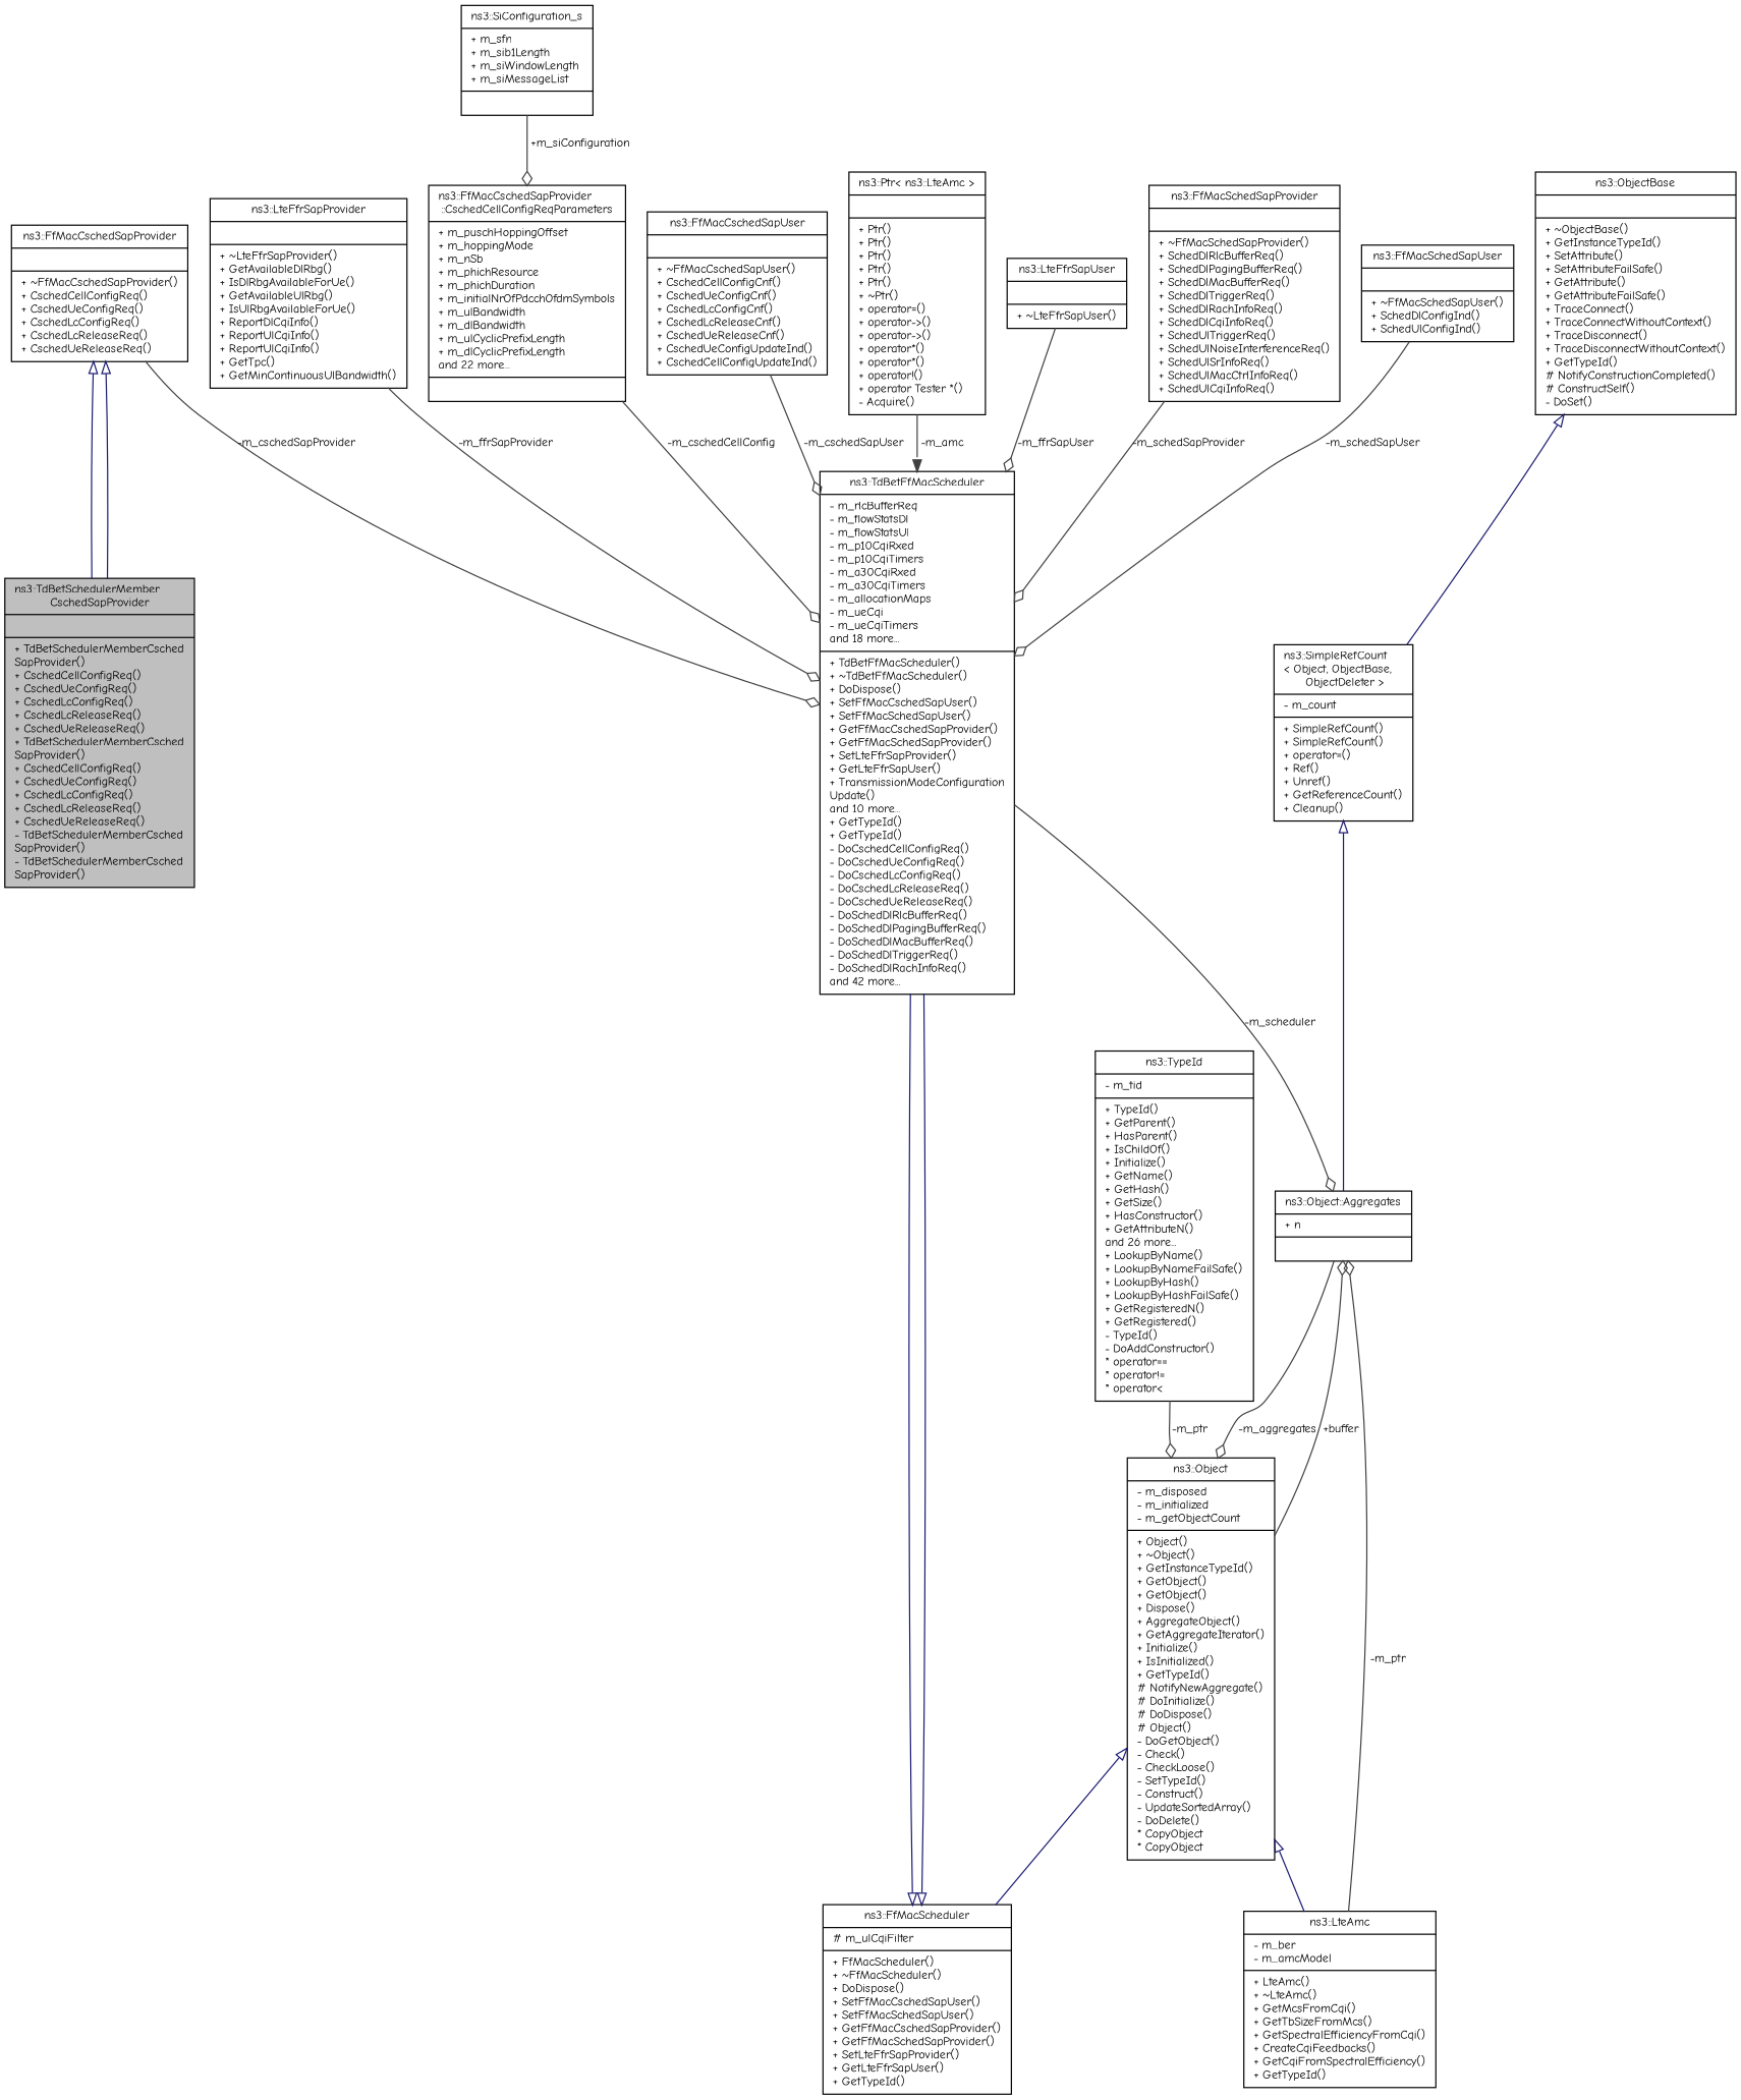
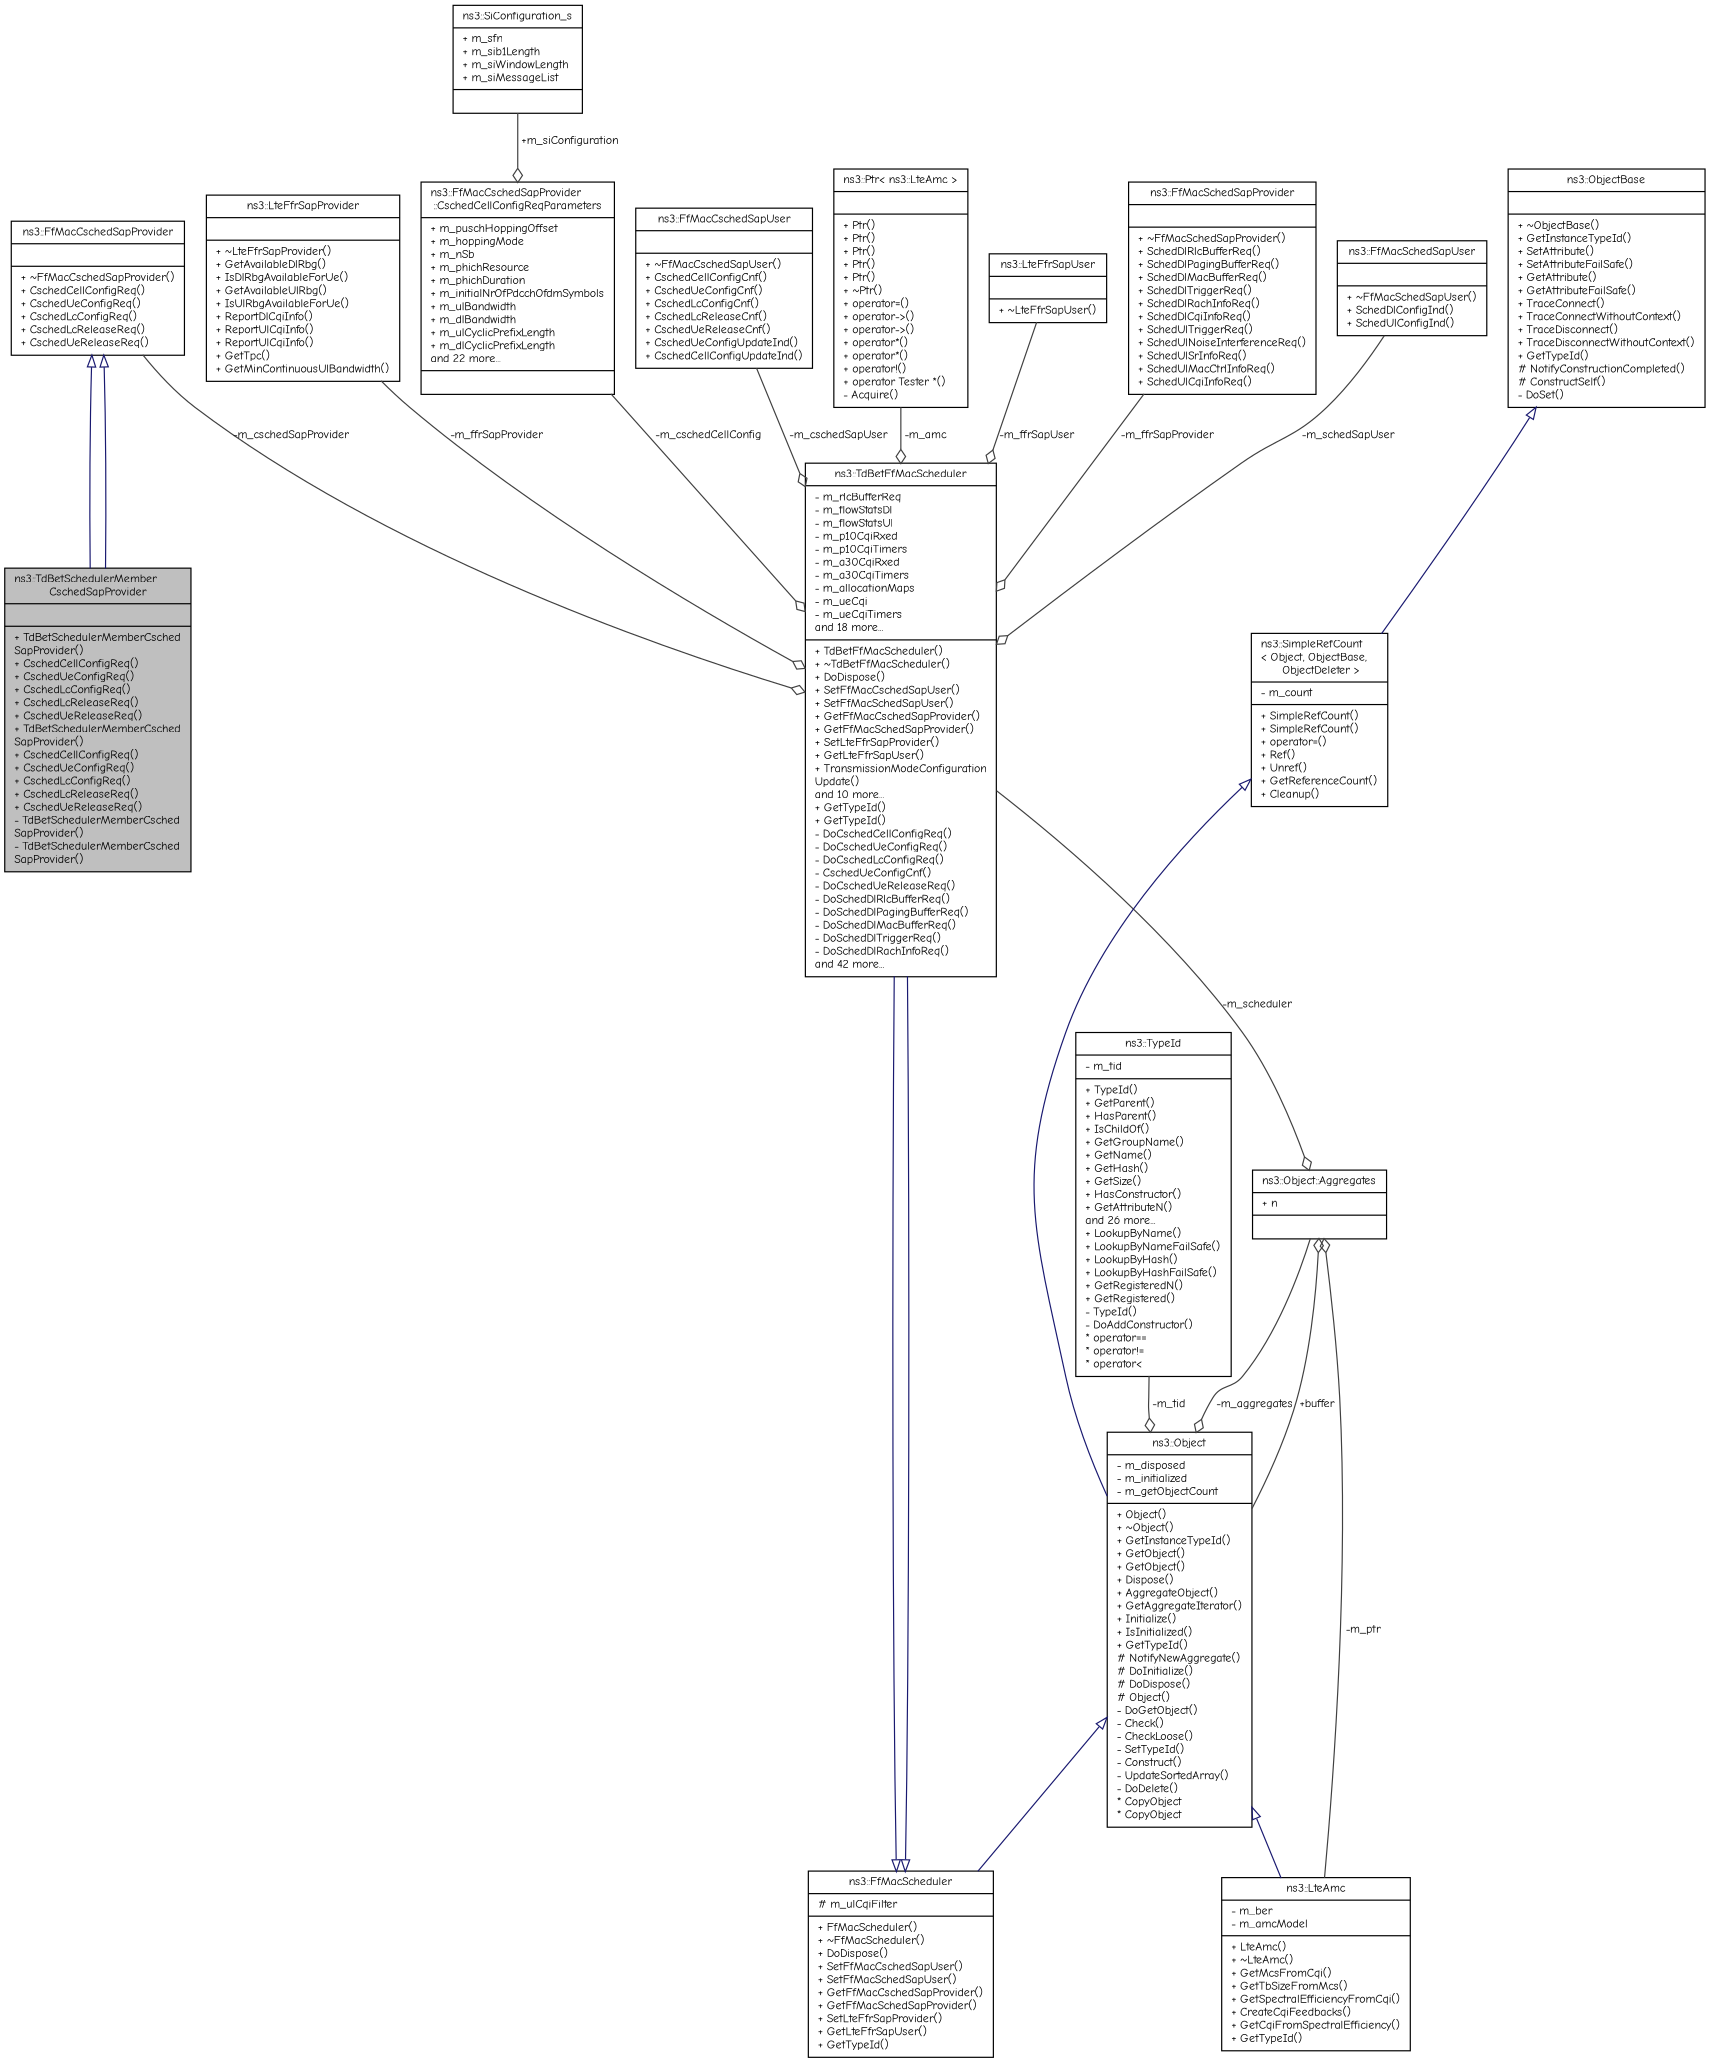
  digraph {
    fontname="Comic Neue"
    node [color=black fillcolor=white fontname="Comic Neue" fontsize=10 shape=record style=filled]
    edge [color=grey25 fontname="Comic Neue" fontsize=10 labelfontname=Helvetica labelfontsize=10 style=solid arrowhead=odiamond]
    n1 [fillcolor=grey75 fontcolor=black height=0.2 label="{ns3::TdBetSchedulerMember\lCschedSapProvider\n||+ TdBetSchedulerMemberCsched\lSapProvider()\l+ CschedCellConfigReq()\l+ CschedUeConfigReq()\l+ CschedLcConfigReq()\l+ CschedLcReleaseReq()\l+ CschedUeReleaseReq()\l+ TdBetSchedulerMemberCsched\lSapProvider()\l+ CschedCellConfigReq()\l+ CschedUeConfigReq()\l+ CschedLcConfigReq()\l+ CschedLcReleaseReq()\l+ CschedUeReleaseReq()\l- TdBetSchedulerMemberCsched\lSapProvider()\l- TdBetSchedulerMemberCsched\lSapProvider()\l}" width=0.4]
    n2 [height=0.2 label="{ns3::FfMacCschedSapProvider\n||+ ~FfMacCschedSapProvider()\l+ CschedCellConfigReq()\l+ CschedUeConfigReq()\l+ CschedLcConfigReq()\l+ CschedLcReleaseReq()\l+ CschedUeReleaseReq()\l}" width=0.4]
-   n3 [height=0.2 label="{ns3::TdBetFfMacScheduler\n|- m_rlcBufferReq\l- m_flowStatsDl\l- m_flowStatsUl\l- m_p10CqiRxed\l- m_p10CqiTimers\l- m_a30CqiRxed\l- m_a30CqiTimers\l- m_allocationMaps\l- m_ueCqi\l- m_ueCqiTimers\land 18 more...\l|+ TdBetFfMacScheduler()\l+ ~TdBetFfMacScheduler()\l+ DoDispose()\l+ SetFfMacCschedSapUser()\l+ SetFfMacSchedSapUser()\l+ GetFfMacCschedSapProvider()\l+ GetFfMacSchedSapProvider()\l+ SetLteFfrSapProvider()\l+ GetLteFfrSapUser()\l+ TransmissionModeConfiguration\lUpdate()\land 10 more...\l+ GetTypeId()\l+ GetTypeId()\l- DoCschedCellConfigReq()\l- DoCschedUeConfigReq()\l- DoCschedLcConfigReq()\l- DoCschedLcReleaseReq()\l- DoCschedUeReleaseReq()\l- DoSchedDlRlcBufferReq()\l- DoSchedDlPagingBufferReq()\l- DoSchedDlMacBufferReq()\l- DoSchedDlTriggerReq()\l- DoSchedDlRachInfoReq()\land 42 more...\l}" width=0.4]
+   n3 [height=0.2 label="{ns3::TdBetFfMacScheduler\n|- m_rlcBufferReq\l- m_flowStatsDl\l- m_flowStatsUl\l- m_p10CqiRxed\l- m_p10CqiTimers\l- m_a30CqiRxed\l- m_a30CqiTimers\l- m_allocationMaps\l- m_ueCqi\l- m_ueCqiTimers\land 18 more...\l|+ TdBetFfMacScheduler()\l+ ~TdBetFfMacScheduler()\l+ DoDispose()\l+ SetFfMacCschedSapUser()\l+ SetFfMacSchedSapUser()\l+ GetFfMacCschedSapProvider()\l+ GetFfMacSchedSapProvider()\l+ SetLteFfrSapProvider()\l+ GetLteFfrSapUser()\l+ TransmissionModeConfiguration\lUpdate()\land 10 more...\l+ GetTypeId()\l+ GetTypeId()\l- DoCschedCellConfigReq()\l- DoCschedUeConfigReq()\l- DoCschedLcConfigReq()\l- CschedUeConfigCnf()\l- DoCschedUeReleaseReq()\l- DoSchedDlRlcBufferReq()\l- DoSchedDlPagingBufferReq()\l- DoSchedDlMacBufferReq()\l- DoSchedDlTriggerReq()\l- DoSchedDlRachInfoReq()\land 42 more...\l}" width=0.4]
    n4 [height=0.2 label="{ns3::Object::Aggregates\n|+ n\l|}" width=0.4]
    n5 [height=0.2 label="{ns3::FfMacScheduler\n|# m_ulCqiFilter\l|+ FfMacScheduler()\l+ ~FfMacScheduler()\l+ DoDispose()\l+ SetFfMacCschedSapUser()\l+ SetFfMacSchedSapUser()\l+ GetFfMacCschedSapProvider()\l+ GetFfMacSchedSapProvider()\l+ SetLteFfrSapProvider()\l+ GetLteFfrSapUser()\l+ GetTypeId()\l}" width=0.4]
    n6 [height=0.2 label="{ns3::Object\n|- m_disposed\l- m_initialized\l- m_getObjectCount\l|+ Object()\l+ ~Object()\l+ GetInstanceTypeId()\l+ GetObject()\l+ GetObject()\l+ Dispose()\l+ AggregateObject()\l+ GetAggregateIterator()\l+ Initialize()\l+ IsInitialized()\l+ GetTypeId()\l# NotifyNewAggregate()\l# DoInitialize()\l# DoDispose()\l# Object()\l- DoGetObject()\l- Check()\l- CheckLoose()\l- SetTypeId()\l- Construct()\l- UpdateSortedArray()\l- DoDelete()\l* CopyObject\l* CopyObject\l}" width=0.4]
    n7 [height=0.2 label="{ns3::LteAmc\n|- m_ber\l- m_amcModel\l|+ LteAmc()\l+ ~LteAmc()\l+ GetMcsFromCqi()\l+ GetTbSizeFromMcs()\l+ GetSpectralEfficiencyFromCqi()\l+ CreateCqiFeedbacks()\l+ GetCqiFromSpectralEfficiency()\l+ GetTypeId()\l}" width=0.4]
    n8 [height=0.2 label="{ns3::SimpleRefCount\l\< Object, ObjectBase,\l ObjectDeleter \>\n|- m_count\l|+ SimpleRefCount()\l+ SimpleRefCount()\l+ operator=()\l+ Ref()\l+ Unref()\l+ GetReferenceCount()\l+ Cleanup()\l}" width=0.4]
    n9 [height=0.2 label="{ns3::ObjectBase\n||+ ~ObjectBase()\l+ GetInstanceTypeId()\l+ SetAttribute()\l+ SetAttributeFailSafe()\l+ GetAttribute()\l+ GetAttributeFailSafe()\l+ TraceConnect()\l+ TraceConnectWithoutContext()\l+ TraceDisconnect()\l+ TraceDisconnectWithoutContext()\l+ GetTypeId()\l# NotifyConstructionCompleted()\l# ConstructSelf()\l- DoSet()\l}" width=0.4]
-   n10 [height=0.2 label="{ns3::TypeId\n|- m_tid\l|+ TypeId()\l+ GetParent()\l+ HasParent()\l+ IsChildOf()\l+ Initialize()\l+ GetName()\l+ GetHash()\l+ GetSize()\l+ HasConstructor()\l+ GetAttributeN()\land 26 more...\l+ LookupByName()\l+ LookupByNameFailSafe()\l+ LookupByHash()\l+ LookupByHashFailSafe()\l+ GetRegisteredN()\l+ GetRegistered()\l- TypeId()\l- DoAddConstructor()\l* operator==\l* operator!=\l* operator\<\l}" width=0.4]
+   n10 [height=0.2 label="{ns3::TypeId\n|- m_tid\l|+ TypeId()\l+ GetParent()\l+ HasParent()\l+ IsChildOf()\l+ GetGroupName()\l+ GetName()\l+ GetHash()\l+ GetSize()\l+ HasConstructor()\l+ GetAttributeN()\land 26 more...\l+ LookupByName()\l+ LookupByNameFailSafe()\l+ LookupByHash()\l+ LookupByHashFailSafe()\l+ GetRegisteredN()\l+ GetRegistered()\l- TypeId()\l- DoAddConstructor()\l* operator==\l* operator!=\l* operator\<\l}" width=0.4]
    n11 [height=0.2 label="{ns3::LteFfrSapUser\n||+ ~LteFfrSapUser()\l}" width=0.4]
    n12 [height=0.2 label="{ns3::FfMacSchedSapProvider\n||+ ~FfMacSchedSapProvider()\l+ SchedDlRlcBufferReq()\l+ SchedDlPagingBufferReq()\l+ SchedDlMacBufferReq()\l+ SchedDlTriggerReq()\l+ SchedDlRachInfoReq()\l+ SchedDlCqiInfoReq()\l+ SchedUlTriggerReq()\l+ SchedUlNoiseInterferenceReq()\l+ SchedUlSrInfoReq()\l+ SchedUlMacCtrlInfoReq()\l+ SchedUlCqiInfoReq()\l}" width=0.4]
    n13 [height=0.2 label="{ns3::FfMacSchedSapUser\n||+ ~FfMacSchedSapUser()\l+ SchedDlConfigInd()\l+ SchedUlConfigInd()\l}" width=0.4]
    n14 [height=0.2 label="{ns3::LteFfrSapProvider\n||+ ~LteFfrSapProvider()\l+ GetAvailableDlRbg()\l+ IsDlRbgAvailableForUe()\l+ GetAvailableUlRbg()\l+ IsUlRbgAvailableForUe()\l+ ReportDlCqiInfo()\l+ ReportUlCqiInfo()\l+ ReportUlCqiInfo()\l+ GetTpc()\l+ GetMinContinuousUlBandwidth()\l}" width=0.4]
    n15 [height=0.2 label="{ns3::FfMacCschedSapProvider\l::CschedCellConfigReqParameters\n|+ m_puschHoppingOffset\l+ m_hoppingMode\l+ m_nSb\l+ m_phichResource\l+ m_phichDuration\l+ m_initialNrOfPdcchOfdmSymbols\l+ m_ulBandwidth\l+ m_dlBandwidth\l+ m_ulCyclicPrefixLength\l+ m_dlCyclicPrefixLength\land 22 more...\l|}" width=0.4]
    n16 [height=0.2 label="{ns3::SiConfiguration_s\n|+ m_sfn\l+ m_sib1Length\l+ m_siWindowLength\l+ m_siMessageList\l|}" width=0.4]
    n17 [height=0.2 label="{ns3::FfMacCschedSapUser\n||+ ~FfMacCschedSapUser()\l+ CschedCellConfigCnf()\l+ CschedUeConfigCnf()\l+ CschedLcConfigCnf()\l+ CschedLcReleaseCnf()\l+ CschedUeReleaseCnf()\l+ CschedUeConfigUpdateInd()\l+ CschedCellConfigUpdateInd()\l}" width=0.4]
    n18 [height=0.2 label="{ns3::Ptr\< ns3::LteAmc \>\n||+ Ptr()\l+ Ptr()\l+ Ptr()\l+ Ptr()\l+ Ptr()\l+ ~Ptr()\l+ operator=()\l+ operator-\>()\l+ operator-\>()\l+ operator*()\l+ operator*()\l+ operator!()\l+ operator Tester *()\l- Acquire()\l}" width=0.4]
    n2 -> n1 [arrowtail=onormal color=midnightblue dir=back arrowhead=""]
    n2 -> n1 [arrowtail=onormal color=midnightblue dir=back arrowhead=""]
    n2 -> n3 [label=" -m_cschedSapProvider"]
    n3 -> n4 [label=" -m_scheduler"]
    n4 -> n6 [label=" -m_aggregates"]
    n5 -> n3 [arrowtail=onormal color=midnightblue dir=back arrowhead=""]
    n5 -> n3 [arrowtail=onormal color=midnightblue dir=back arrowhead=""]
    n6 -> n4 [label=" +buffer"]
    n6 -> n5 [arrowtail=onormal color=midnightblue dir=back arrowhead=""]
    n6 -> n7 [arrowtail=onormal color=midnightblue dir=back arrowhead=""]
    n7 -> n4 [label=" -m_ptr"]
-   n8 -> n4 [arrowtail=onormal color=midnightblue dir=back arrowhead=""]
+   n8 -> n6 [arrowtail=onormal color=midnightblue dir=back arrowhead=""]
    n9 -> n8 [arrowtail=onormal color=midnightblue dir=back arrowhead=""]
-   n10 -> n6 [label=" -m_ptr"]
+   n10 -> n6 [label=" -m_tid"]
    n11 -> n3 [label=" -m_ffrSapUser"]
-   n12 -> n3 [label=" -m_schedSapProvider"]
+   n12 -> n3 [label=" -m_ffrSapProvider"]
    n13 -> n3 [label=" -m_schedSapUser"]
    n14 -> n3 [label=" -m_ffrSapProvider"]
    n15 -> n3 [label=" -m_cschedCellConfig"]
    n16 -> n15 [label=" +m_siConfiguration"]
    n17 -> n3 [label=" -m_cschedSapUser"]
-   n18 -> n3 [arrowhead=normal label=" -m_amc"]
+   n18 -> n3 [label=" -m_amc"]
  }
